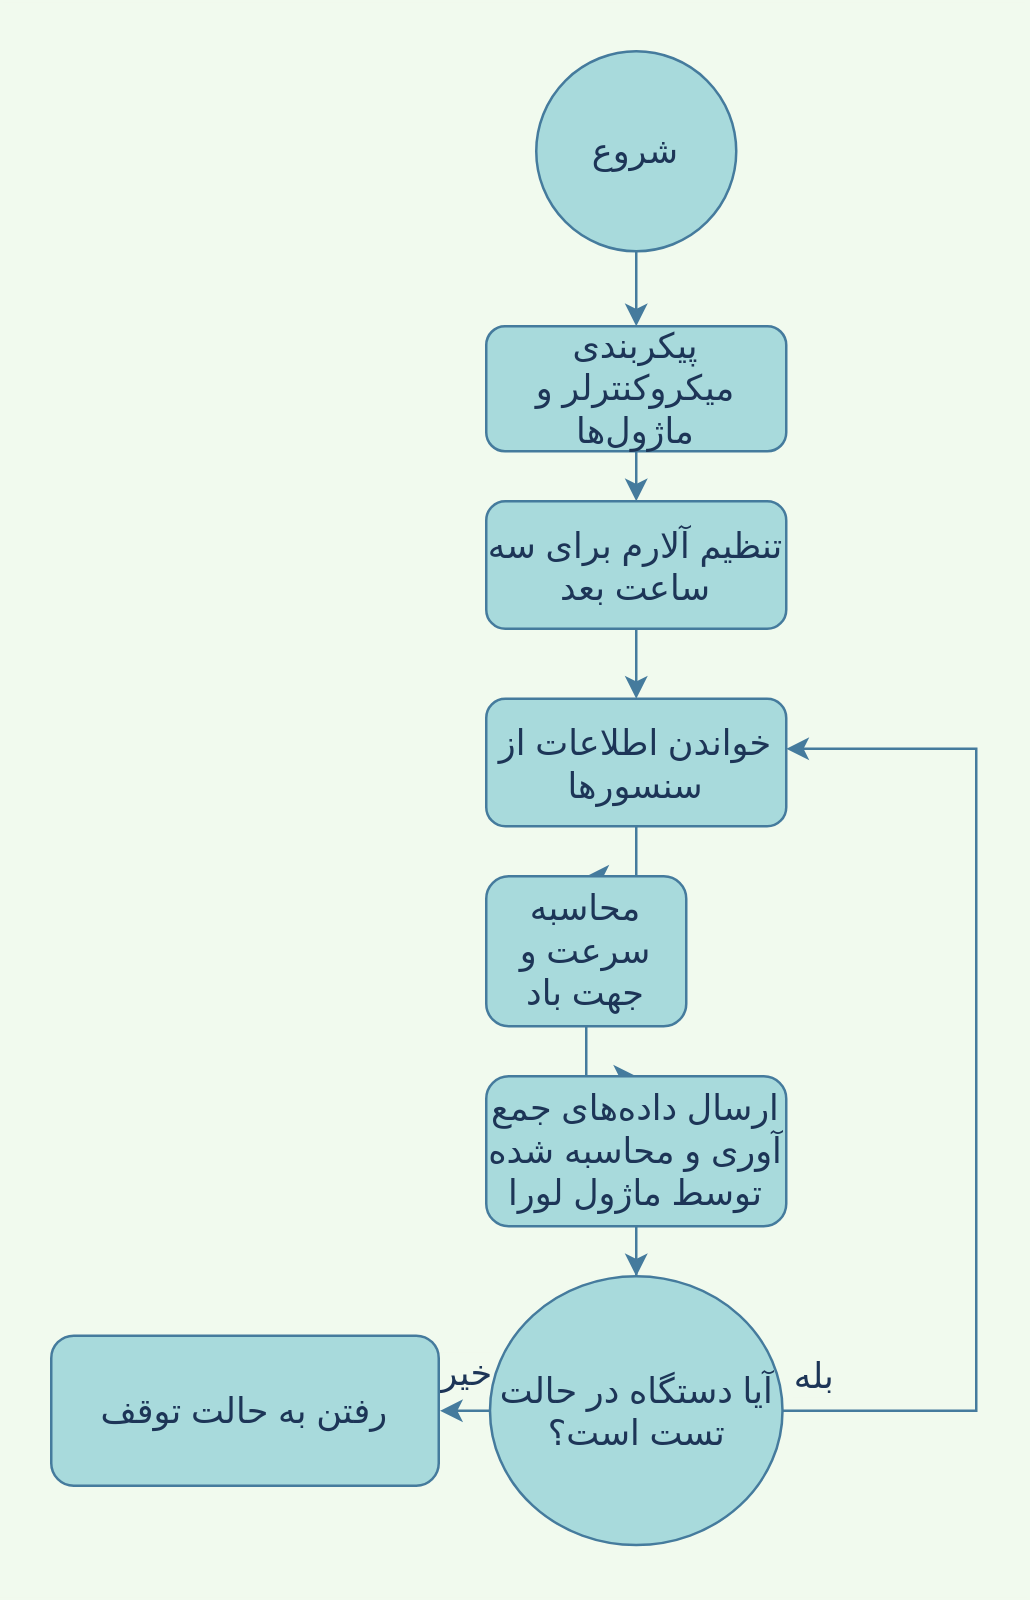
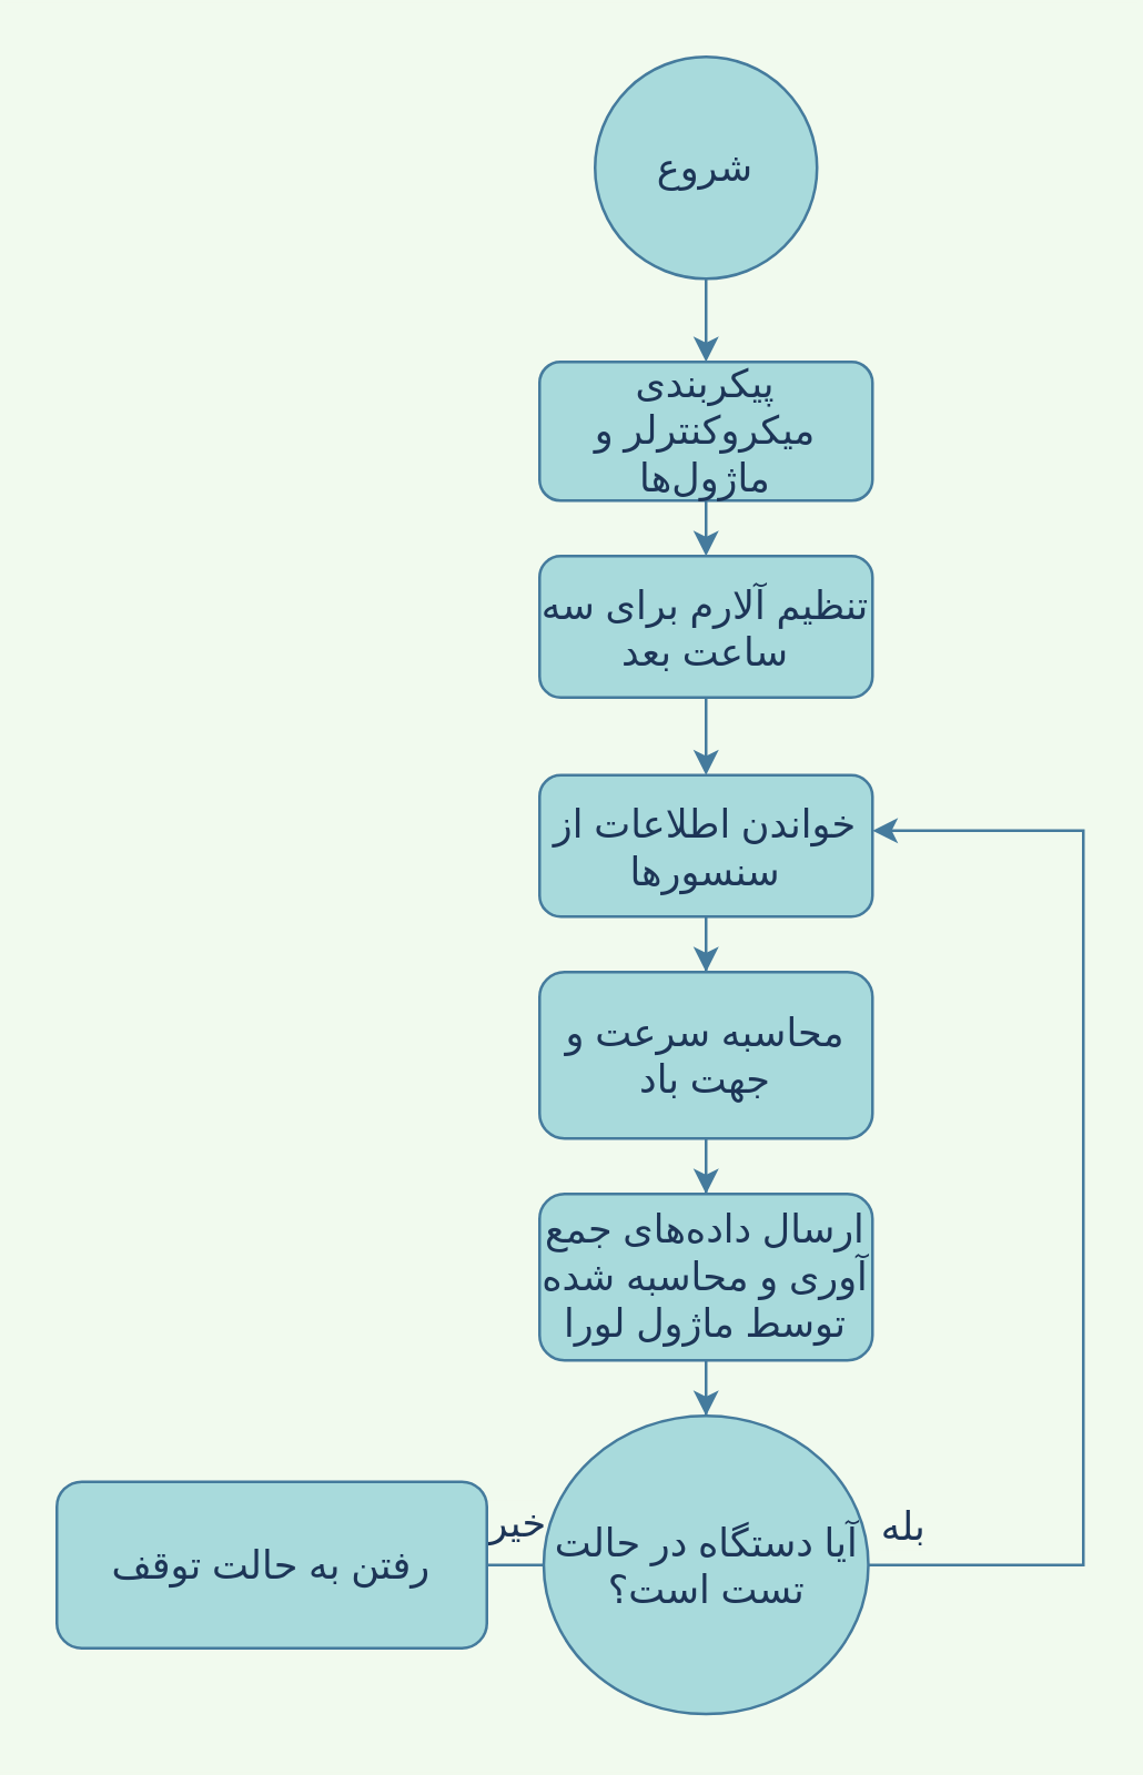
  <mxCell id="0" />
  <mxCell id="1" parent="0" />
  <mxCell id="2" style="edgeStyle=orthogonalEdgeStyle;curved=0;rounded=1;sketch=0;orthogonalLoop=1;jettySize=auto;html=1;strokeColor=#457B9D;fillColor=#A8DADC;fontSize=14;fontColor=#1D3557;labelBackgroundColor=#F1FAEE;" parent="1" source="3" edge="1"><mxGeometry relative="1" as="geometry"><mxPoint x="254" y="200" as="targetPoint" /></mxGeometry></mxCell>
  <mxCell id="3" value="پیکربندی میکروکنترلر و ماژول‌ها" style="rounded=1;whiteSpace=wrap;html=1;fontSize=14;glass=0;strokeWidth=1;shadow=0;fillColor=#A8DADC;strokeColor=#457B9D;fontColor=#1D3557;" parent="1" vertex="1"><mxGeometry x="194" y="130" width="120" height="50" as="geometry" /></mxCell>
  <mxCell id="4" style="edgeStyle=orthogonalEdgeStyle;rounded=0;orthogonalLoop=1;jettySize=auto;html=1;labelBackgroundColor=#F1FAEE;strokeColor=#457B9D;fontColor=#1D3557;" edge="1" parent="1" source="5" target="7"><mxGeometry relative="1" as="geometry" /></mxCell>
  <mxCell id="5" value="خواندن اطلاعات از سنسور‌ها" style="rounded=1;whiteSpace=wrap;html=1;fontSize=14;glass=0;strokeWidth=1;shadow=0;fillColor=#A8DADC;strokeColor=#457B9D;fontColor=#1D3557;" parent="1" vertex="1"><mxGeometry x="194" y="279" width="120" height="51" as="geometry" /></mxCell>
  <mxCell id="6" value="" style="edgeStyle=orthogonalEdgeStyle;rounded=0;orthogonalLoop=1;jettySize=auto;html=1;strokeColor=#457B9D;fontColor=#1D3557;fontSize=14;labelBackgroundColor=#F1FAEE;" parent="1" source="7" target="9" edge="1"><mxGeometry relative="1" as="geometry" /></mxCell>
- <mxCell id="7" value="محاسبه سرعت و جهت باد" style="whiteSpace=wrap;html=1;rounded=1;shadow=0;strokeWidth=1;glass=0;fillColor=#A8DADC;strokeColor=#457B9D;fontColor=#1D3557;fontSize=14;" parent="1" vertex="1"><mxGeometry x="194" y="350" width="80" height="60" as="geometry" /></mxCell>
+ <mxCell id="7" value="محاسبه سرعت و جهت باد" style="whiteSpace=wrap;html=1;rounded=1;shadow=0;strokeWidth=1;glass=0;fillColor=#A8DADC;strokeColor=#457B9D;fontColor=#1D3557;fontSize=14;" parent="1" vertex="1"><mxGeometry x="194" y="350" width="120" height="60" as="geometry" /></mxCell>
  <mxCell id="8" value="" style="edgeStyle=orthogonalEdgeStyle;rounded=0;orthogonalLoop=1;jettySize=auto;html=1;strokeColor=#457B9D;fontColor=#1D3557;fontSize=14;labelBackgroundColor=#F1FAEE;" parent="1" source="9" target="12" edge="1"><mxGeometry relative="1" as="geometry" /></mxCell>
  <mxCell id="9" value="ارسال داده‌های جمع آوری و محاسبه شده توسط ماژول لورا" style="whiteSpace=wrap;html=1;rounded=1;shadow=0;strokeWidth=1;glass=0;fillColor=#A8DADC;strokeColor=#457B9D;fontColor=#1D3557;fontSize=14;" parent="1" vertex="1"><mxGeometry x="194" y="430" width="120" height="60" as="geometry" /></mxCell>
  <mxCell id="10" value="&lt;div style=&quot;font-size: 14px;&quot;&gt;بله&lt;/div&gt;" style="edgeStyle=orthogonalEdgeStyle;rounded=0;orthogonalLoop=1;jettySize=auto;html=1;exitX=1;exitY=0.5;exitDx=0;exitDy=0;fontSize=14;strokeColor=#457B9D;fontColor=#1D3557;labelBackgroundColor=#F1FAEE;" parent="1" source="12" edge="1"><mxGeometry x="-0.943" y="14" relative="1" as="geometry"><mxPoint x="314" y="299" as="targetPoint" /><Array as="points"><mxPoint x="390" y="564" /><mxPoint x="390" y="299" /></Array><mxPoint as="offset" /></mxGeometry></mxCell>
- <mxCell id="11" value="خیر" style="edgeStyle=orthogonalEdgeStyle;rounded=0;orthogonalLoop=1;jettySize=auto;html=1;fontSize=14;strokeColor=#457B9D;fontColor=#1D3557;labelBackgroundColor=#F1FAEE;" parent="1" source="12" target="13" edge="1"><mxGeometry x="-0.001" y="-15" relative="1" as="geometry"><mxPoint as="offset" /></mxGeometry></mxCell>
+ <mxCell id="11" value="خیر" style="edgeStyle=orthogonalEdgeStyle;rounded=0;orthogonalLoop=1;jettySize=auto;html=1;fontSize=14;strokeColor=#457B9D;fontColor=#1D3557;labelBackgroundColor=#F1FAEE;endArrow=none;" parent="1" source="12" target="13" edge="1"><mxGeometry x="-0.001" y="-15" relative="1" as="geometry"><mxPoint as="offset" /></mxGeometry></mxCell>
  <mxCell id="12" value="آیا دستگاه در حالت&lt;br style=&quot;font-size: 14px;&quot;&gt; تست است؟" style="ellipse;whiteSpace=wrap;html=1;shadow=0;strokeWidth=1;glass=0;fillColor=#A8DADC;strokeColor=#457B9D;fontColor=#1D3557;fontSize=14;" parent="1" vertex="1"><mxGeometry x="195.5" y="510" width="117" height="107.5" as="geometry" /></mxCell>
  <mxCell id="13" value="رفتن به حالت توقف " style="whiteSpace=wrap;html=1;rounded=1;shadow=0;strokeWidth=1;glass=0;fillColor=#A8DADC;strokeColor=#457B9D;fontColor=#1D3557;fontSize=14;" parent="1" vertex="1"><mxGeometry x="20" y="533.75" width="155" height="60" as="geometry" /></mxCell>
  <mxCell id="14" style="edgeStyle=orthogonalEdgeStyle;curved=0;rounded=1;sketch=0;orthogonalLoop=1;jettySize=auto;html=1;entryX=0.5;entryY=0;entryDx=0;entryDy=0;strokeColor=#457B9D;fillColor=#A8DADC;fontSize=14;fontColor=#1D3557;labelBackgroundColor=#F1FAEE;" parent="1" source="15" target="5" edge="1"><mxGeometry relative="1" as="geometry" /></mxCell>
  <mxCell id="15" value="تنظیم آلارم برای سه ساعت بعد" style="whiteSpace=wrap;html=1;rounded=1;fontSize=14;fillColor=#A8DADC;strokeColor=#457B9D;fontColor=#1D3557;" parent="1" vertex="1"><mxGeometry x="194" y="200" width="120" height="51" as="geometry" /></mxCell>
  <mxCell id="16" style="edgeStyle=orthogonalEdgeStyle;curved=0;rounded=1;sketch=0;orthogonalLoop=1;jettySize=auto;html=1;strokeColor=#457B9D;fillColor=#A8DADC;fontColor=#1D3557;fontSize=14;labelBackgroundColor=#F1FAEE;" parent="1" source="17" target="3" edge="1"><mxGeometry relative="1" as="geometry" /></mxCell>
  <mxCell id="17" value="&lt;font style=&quot;font-size: 14px;&quot;&gt;شروع&lt;/font&gt;" style="ellipse;whiteSpace=wrap;html=1;aspect=fixed;rounded=0;sketch=0;strokeColor=#457B9D;fillColor=#A8DADC;fontColor=#1D3557;fontSize=14;" parent="1" vertex="1"><mxGeometry x="214" y="20" width="80" height="80" as="geometry" /></mxCell>
